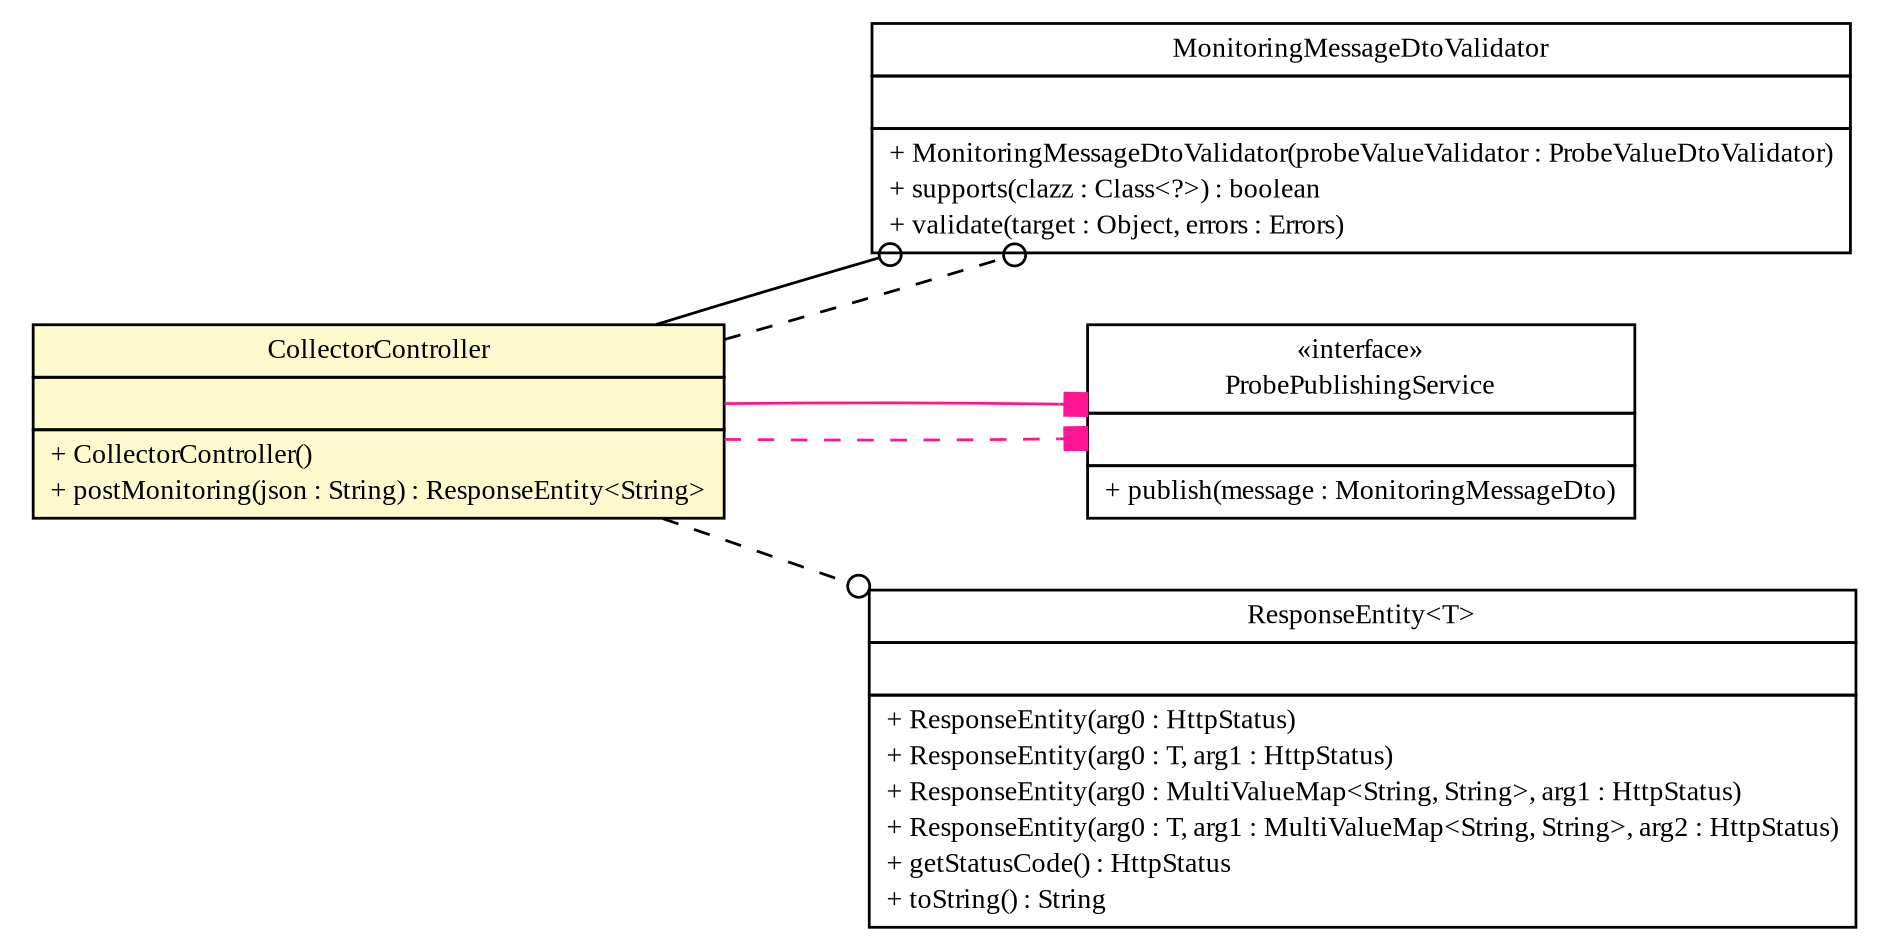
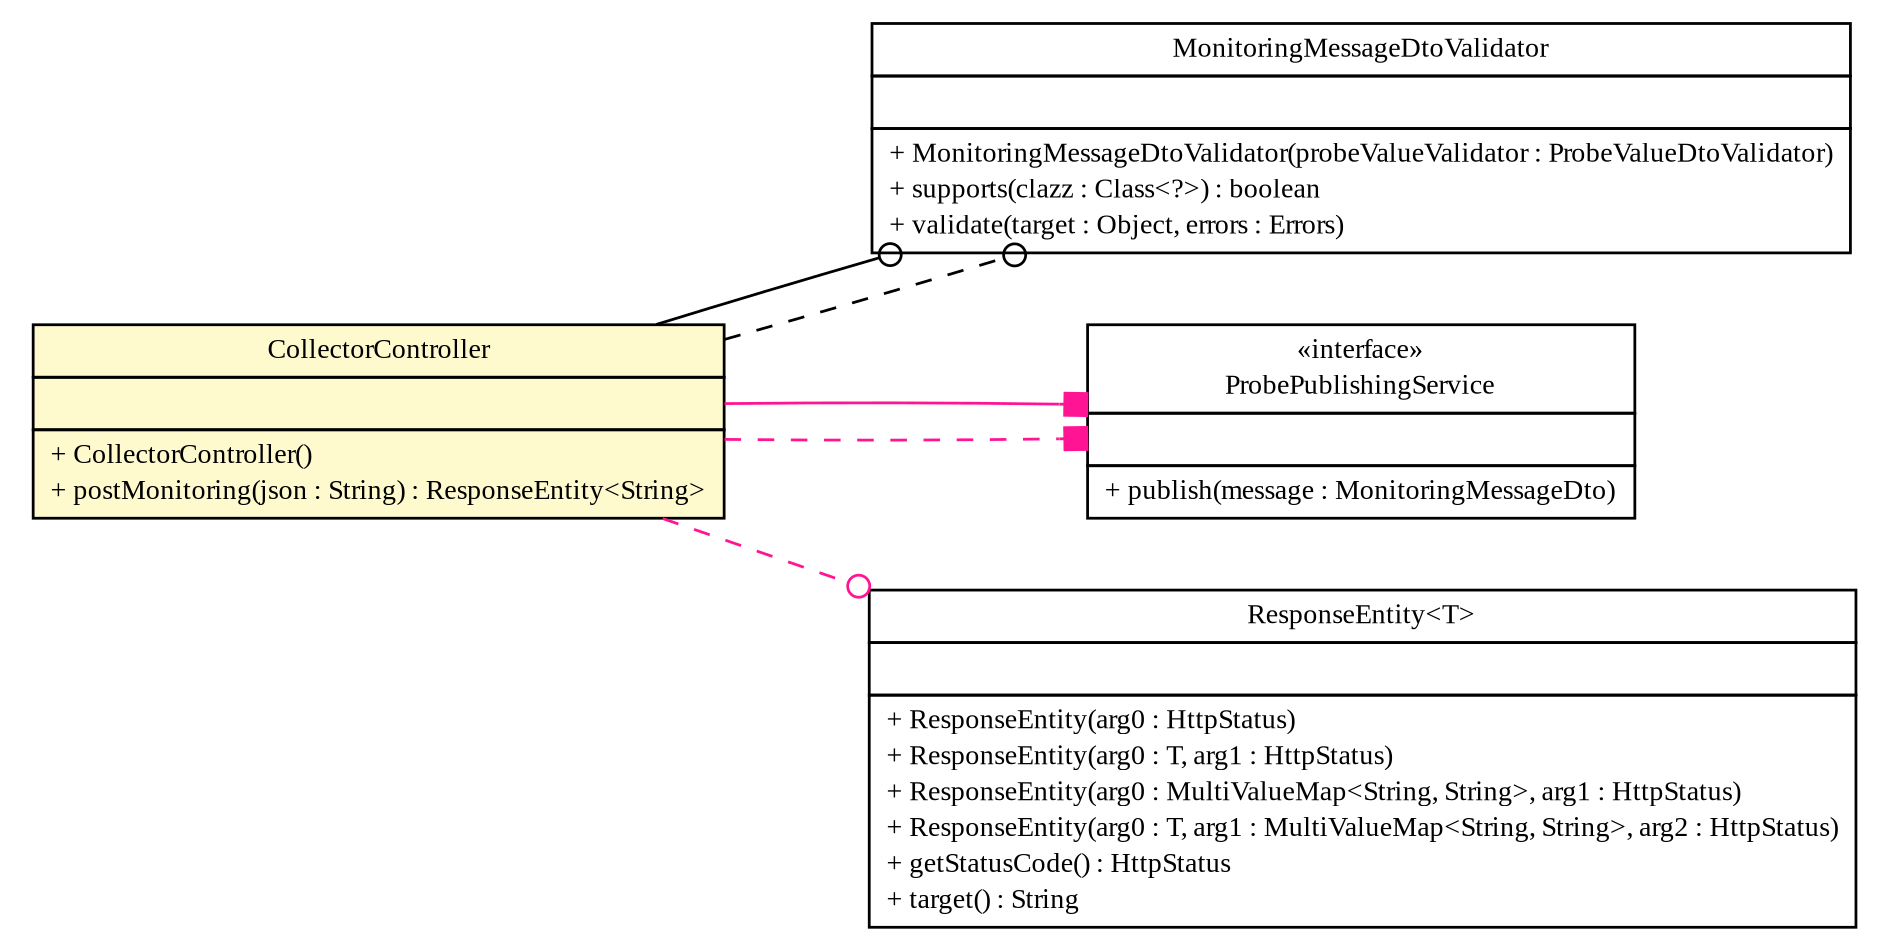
  digraph {
    fontname="Liberation Serif"
    nodesep=0.25
    rankdir=LR
    ranksep=0.5
    node [fontcolor=black fontname="Liberation Serif" fontsize=10.0 shape=plaintext]
    edge [arrowhead=odot color=black fontcolor=black fontname="Liberation Serif" fontsize=10.0 headport=p labelfontname=Helvetica labelfontsize=10 style=dashed tailport=p]
    n1 [label=<<table title="net.sereneproject.collector.web.CollectorController" border="0" cellborder="1" cellspacing="0" cellpadding="2" port="p" bgcolor="lemonChiffon" href="./CollectorController.html"> 		<tr><td><table border="0" cellspacing="0" cellpadding="1"> <tr><td align="center" balign="center"> CollectorController </td></tr> 		</table></td></tr> 		<tr><td><table border="0" cellspacing="0" cellpadding="1"> <tr><td align="left" balign="left">  </td></tr> 		</table></td></tr> 		<tr><td><table border="0" cellspacing="0" cellpadding="1"> <tr><td align="left" balign="left"> + CollectorController() </td></tr> <tr><td align="left" balign="left"> + postMonitoring(json : String) : ResponseEntity&lt;String&gt; </td></tr> 		</table></td></tr> 		</table>>]
    n2 [label=<<table title="net.sereneproject.collector.validation.MonitoringMessageDtoValidator" border="0" cellborder="1" cellspacing="0" cellpadding="2" port="p" href="../validation/MonitoringMessageDtoValidator.html"> 		<tr><td><table border="0" cellspacing="0" cellpadding="1"> <tr><td align="center" balign="center"> MonitoringMessageDtoValidator </td></tr> 		</table></td></tr> 		<tr><td><table border="0" cellspacing="0" cellpadding="1"> <tr><td align="left" balign="left">  </td></tr> 		</table></td></tr> 		<tr><td><table border="0" cellspacing="0" cellpadding="1"> <tr><td align="left" balign="left"> + MonitoringMessageDtoValidator(probeValueValidator : ProbeValueDtoValidator) </td></tr> <tr><td align="left" balign="left"> + supports(clazz : Class&lt;?&gt;) : boolean </td></tr> <tr><td align="left" balign="left"> + validate(target : Object, errors : Errors) </td></tr> 		</table></td></tr> 		</table>>]
    n3 [label=<<table title="net.sereneproject.collector.service.ProbePublishingService" border="0" cellborder="1" cellspacing="0" cellpadding="2" port="p" href="../service/ProbePublishingService.html"> 		<tr><td><table border="0" cellspacing="0" cellpadding="1"> <tr><td align="center" balign="center"> &#171;interface&#187; </td></tr> <tr><td align="center" balign="center"> ProbePublishingService </td></tr> 		</table></td></tr> 		<tr><td><table border="0" cellspacing="0" cellpadding="1"> <tr><td align="left" balign="left">  </td></tr> 		</table></td></tr> 		<tr><td><table border="0" cellspacing="0" cellpadding="1"> <tr><td align="left" balign="left"> + publish(message : MonitoringMessageDto) </td></tr> 		</table></td></tr> 		</table>>]
-   n4 [label=<<table title="org.springframework.http.ResponseEntity" border="0" cellborder="1" cellspacing="0" cellpadding="2" port="p" href="http://java.sun.com/j2se/1.4.2/docs/api/org/springframework/http/ResponseEntity.html"> 		<tr><td><table border="0" cellspacing="0" cellpadding="1"> <tr><td align="center" balign="center"> ResponseEntity&lt;T&gt; </td></tr> 		</table></td></tr> 		<tr><td><table border="0" cellspacing="0" cellpadding="1"> <tr><td align="left" balign="left">  </td></tr> 		</table></td></tr> 		<tr><td><table border="0" cellspacing="0" cellpadding="1"> <tr><td align="left" balign="left"> + ResponseEntity(arg0 : HttpStatus) </td></tr> <tr><td align="left" balign="left"> + ResponseEntity(arg0 : T, arg1 : HttpStatus) </td></tr> <tr><td align="left" balign="left"> + ResponseEntity(arg0 : MultiValueMap&lt;String, String&gt;, arg1 : HttpStatus) </td></tr> <tr><td align="left" balign="left"> + ResponseEntity(arg0 : T, arg1 : MultiValueMap&lt;String, String&gt;, arg2 : HttpStatus) </td></tr> <tr><td align="left" balign="left"> + getStatusCode() : HttpStatus </td></tr> <tr><td align="left" balign="left"> + toString() : String </td></tr> 		</table></td></tr> 		</table>>]
+   n4 [label=<<table title="org.springframework.http.ResponseEntity" border="0" cellborder="1" cellspacing="0" cellpadding="2" port="p" href="http://java.sun.com/j2se/1.4.2/docs/api/org/springframework/http/ResponseEntity.html"> 		<tr><td><table border="0" cellspacing="0" cellpadding="1"> <tr><td align="center" balign="center"> ResponseEntity&lt;T&gt; </td></tr> 		</table></td></tr> 		<tr><td><table border="0" cellspacing="0" cellpadding="1"> <tr><td align="left" balign="left">  </td></tr> 		</table></td></tr> 		<tr><td><table border="0" cellspacing="0" cellpadding="1"> <tr><td align="left" balign="left"> + ResponseEntity(arg0 : HttpStatus) </td></tr> <tr><td align="left" balign="left"> + ResponseEntity(arg0 : T, arg1 : HttpStatus) </td></tr> <tr><td align="left" balign="left"> + ResponseEntity(arg0 : MultiValueMap&lt;String, String&gt;, arg1 : HttpStatus) </td></tr> <tr><td align="left" balign="left"> + ResponseEntity(arg0 : T, arg1 : MultiValueMap&lt;String, String&gt;, arg2 : HttpStatus) </td></tr> <tr><td align="left" balign="left"> + getStatusCode() : HttpStatus </td></tr> <tr><td align="left" balign="left"> + target() : String </td></tr> 		</table></td></tr> 		</table>>]
    n1 -> n2
    n1 -> n2 [style=solid]
    n1 -> n3 [arrowhead=box color=deeppink]
    n1 -> n3 [arrowhead=box color=deeppink style=solid]
-   n1 -> n4
+   n1 -> n4 [color=deeppink]
  }
